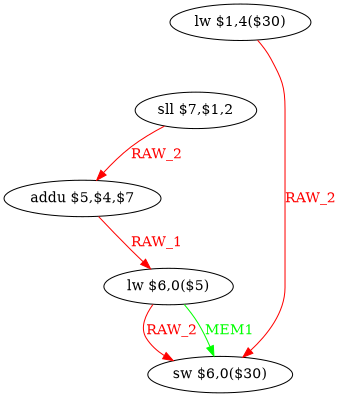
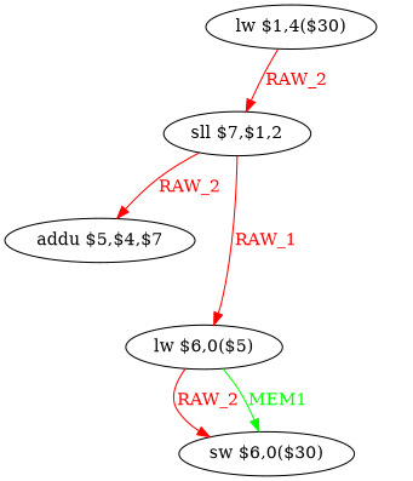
  digraph {
    node [shape=ellipse]
    edge [color=red fontcolor=red]
    n1 [label="lw $1,4($30)"]
    n2 [label="sll $7,$1,2"]
    n3 [label="addu $5,$4,$7"]
    n4 [label="lw $6,0($5)"]
    n5 [label="sw $6,0($30)"]
-   n1 -> n5 [label=RAW_2]
+   n1 -> n2 [label=RAW_2]
    n2 -> n3 [label=RAW_2]
-   n3 -> n4 [label=RAW_1]
+   n2 -> n4 [label=RAW_1]
    n4 -> n5 [label=RAW_2]
    n4 -> n5 [color=green fontcolor=green label=MEM1]
  }
